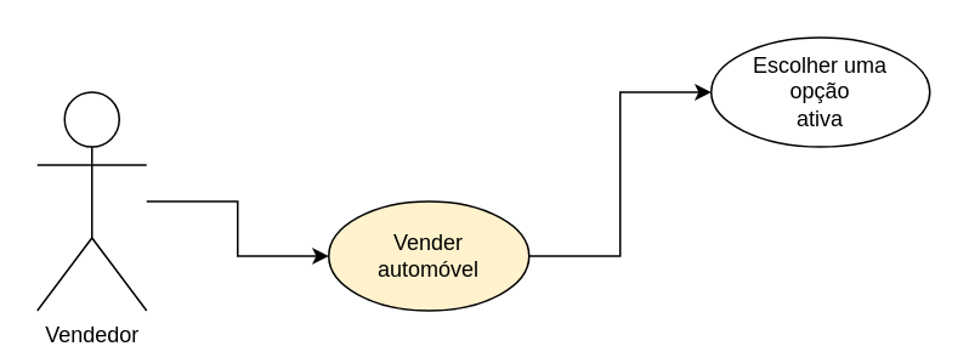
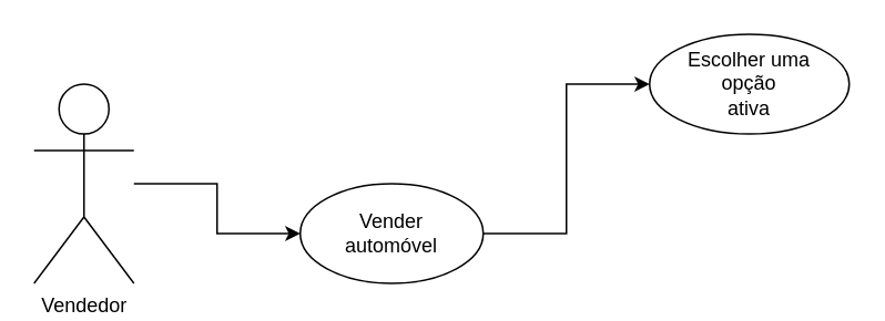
  <mxCell id="0" />
  <mxCell id="1" parent="0" />
  <mxCell id="2" value="" style="edgeStyle=orthogonalEdgeStyle;rounded=0;orthogonalLoop=1;jettySize=auto;html=1;" edge="1" parent="1" source="3" target="5"><mxGeometry relative="1" as="geometry" /></mxCell>
  <mxCell id="3" value="Vendedor" style="shape=umlActor;verticalLabelPosition=bottom;verticalAlign=top;html=1;outlineConnect=0;" vertex="1" parent="1"><mxGeometry x="20" y="50" width="60" height="120" as="geometry" /></mxCell>
  <mxCell id="4" value="" style="edgeStyle=orthogonalEdgeStyle;rounded=0;orthogonalLoop=1;jettySize=auto;html=1;entryX=0;entryY=0.5;entryDx=0;entryDy=0;" edge="1" parent="1" source="5" target="6"><mxGeometry relative="1" as="geometry" /></mxCell>
- <mxCell id="5" value="Vender&lt;br&gt;automóvel" style="ellipse;whiteSpace=wrap;html=1;align=center;fillColor=#fff2cc;" vertex="1" parent="1"><mxGeometry x="180" y="110" width="110" height="60" as="geometry" /></mxCell>
+ <mxCell id="5" value="Vender&lt;br&gt;automóvel" style="ellipse;whiteSpace=wrap;html=1;align=center;" vertex="1" parent="1"><mxGeometry x="180" y="110" width="110" height="60" as="geometry" /></mxCell>
  <mxCell id="6" value="Escolher uma&lt;br&gt;opção&lt;br&gt;ativa" style="ellipse;whiteSpace=wrap;html=1;align=center;" vertex="1" parent="1"><mxGeometry x="390" y="20" width="120" height="60" as="geometry" /></mxCell>
